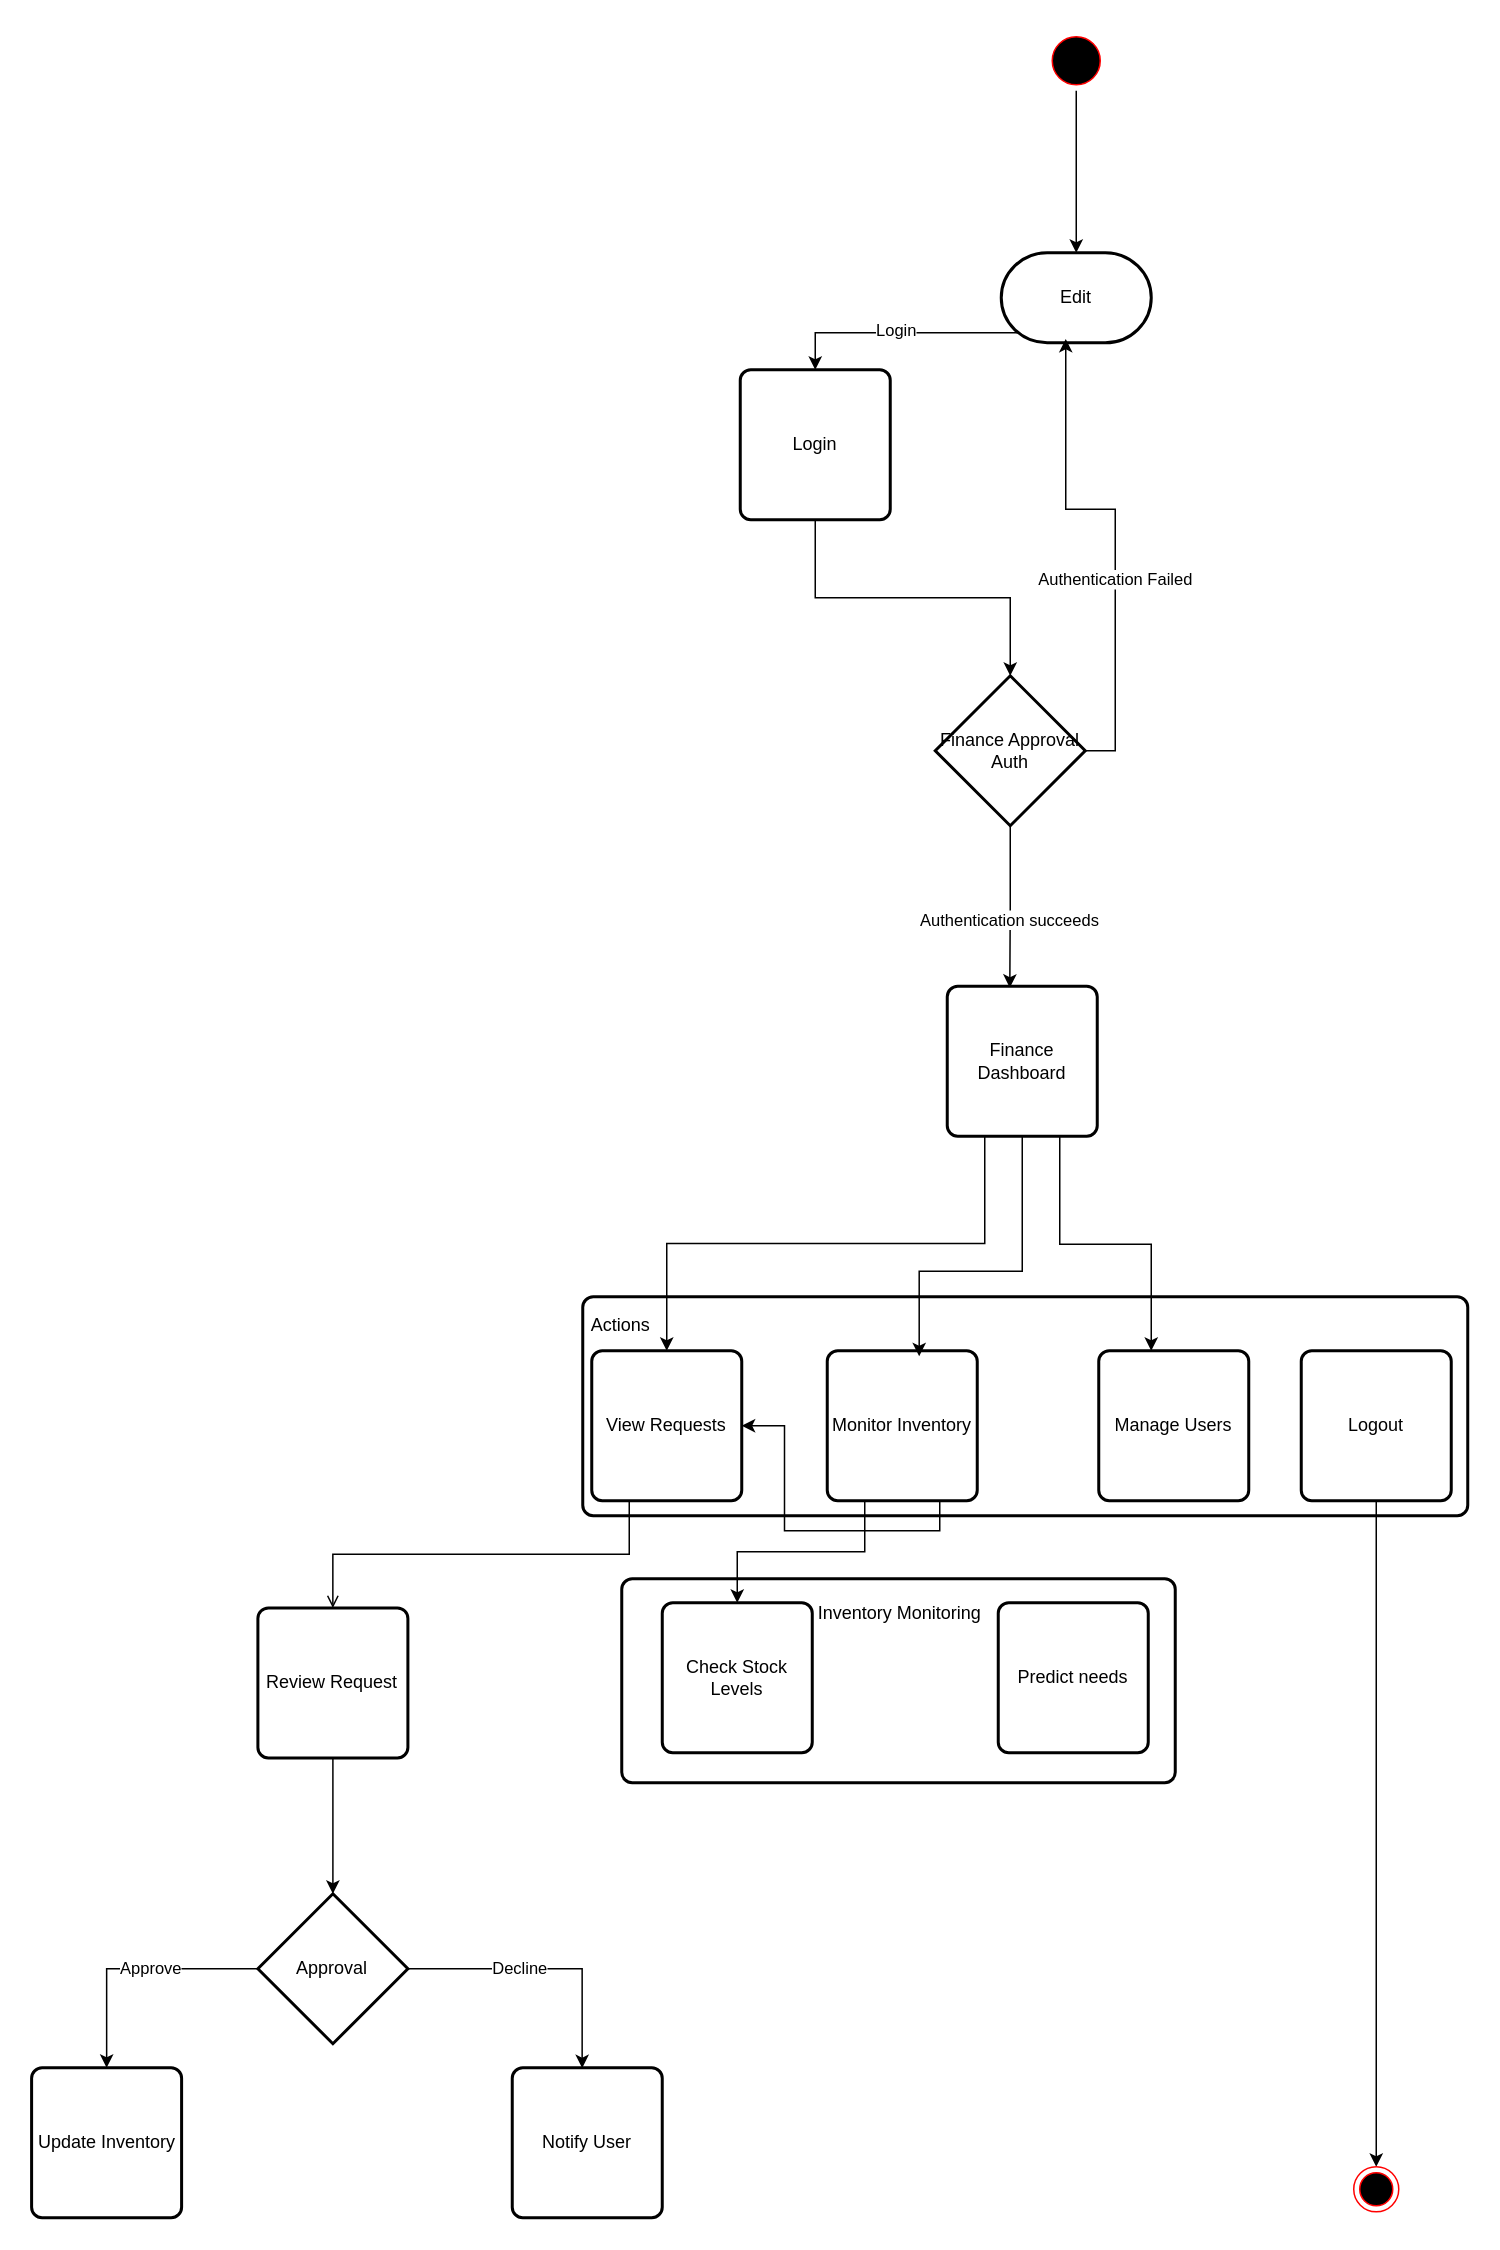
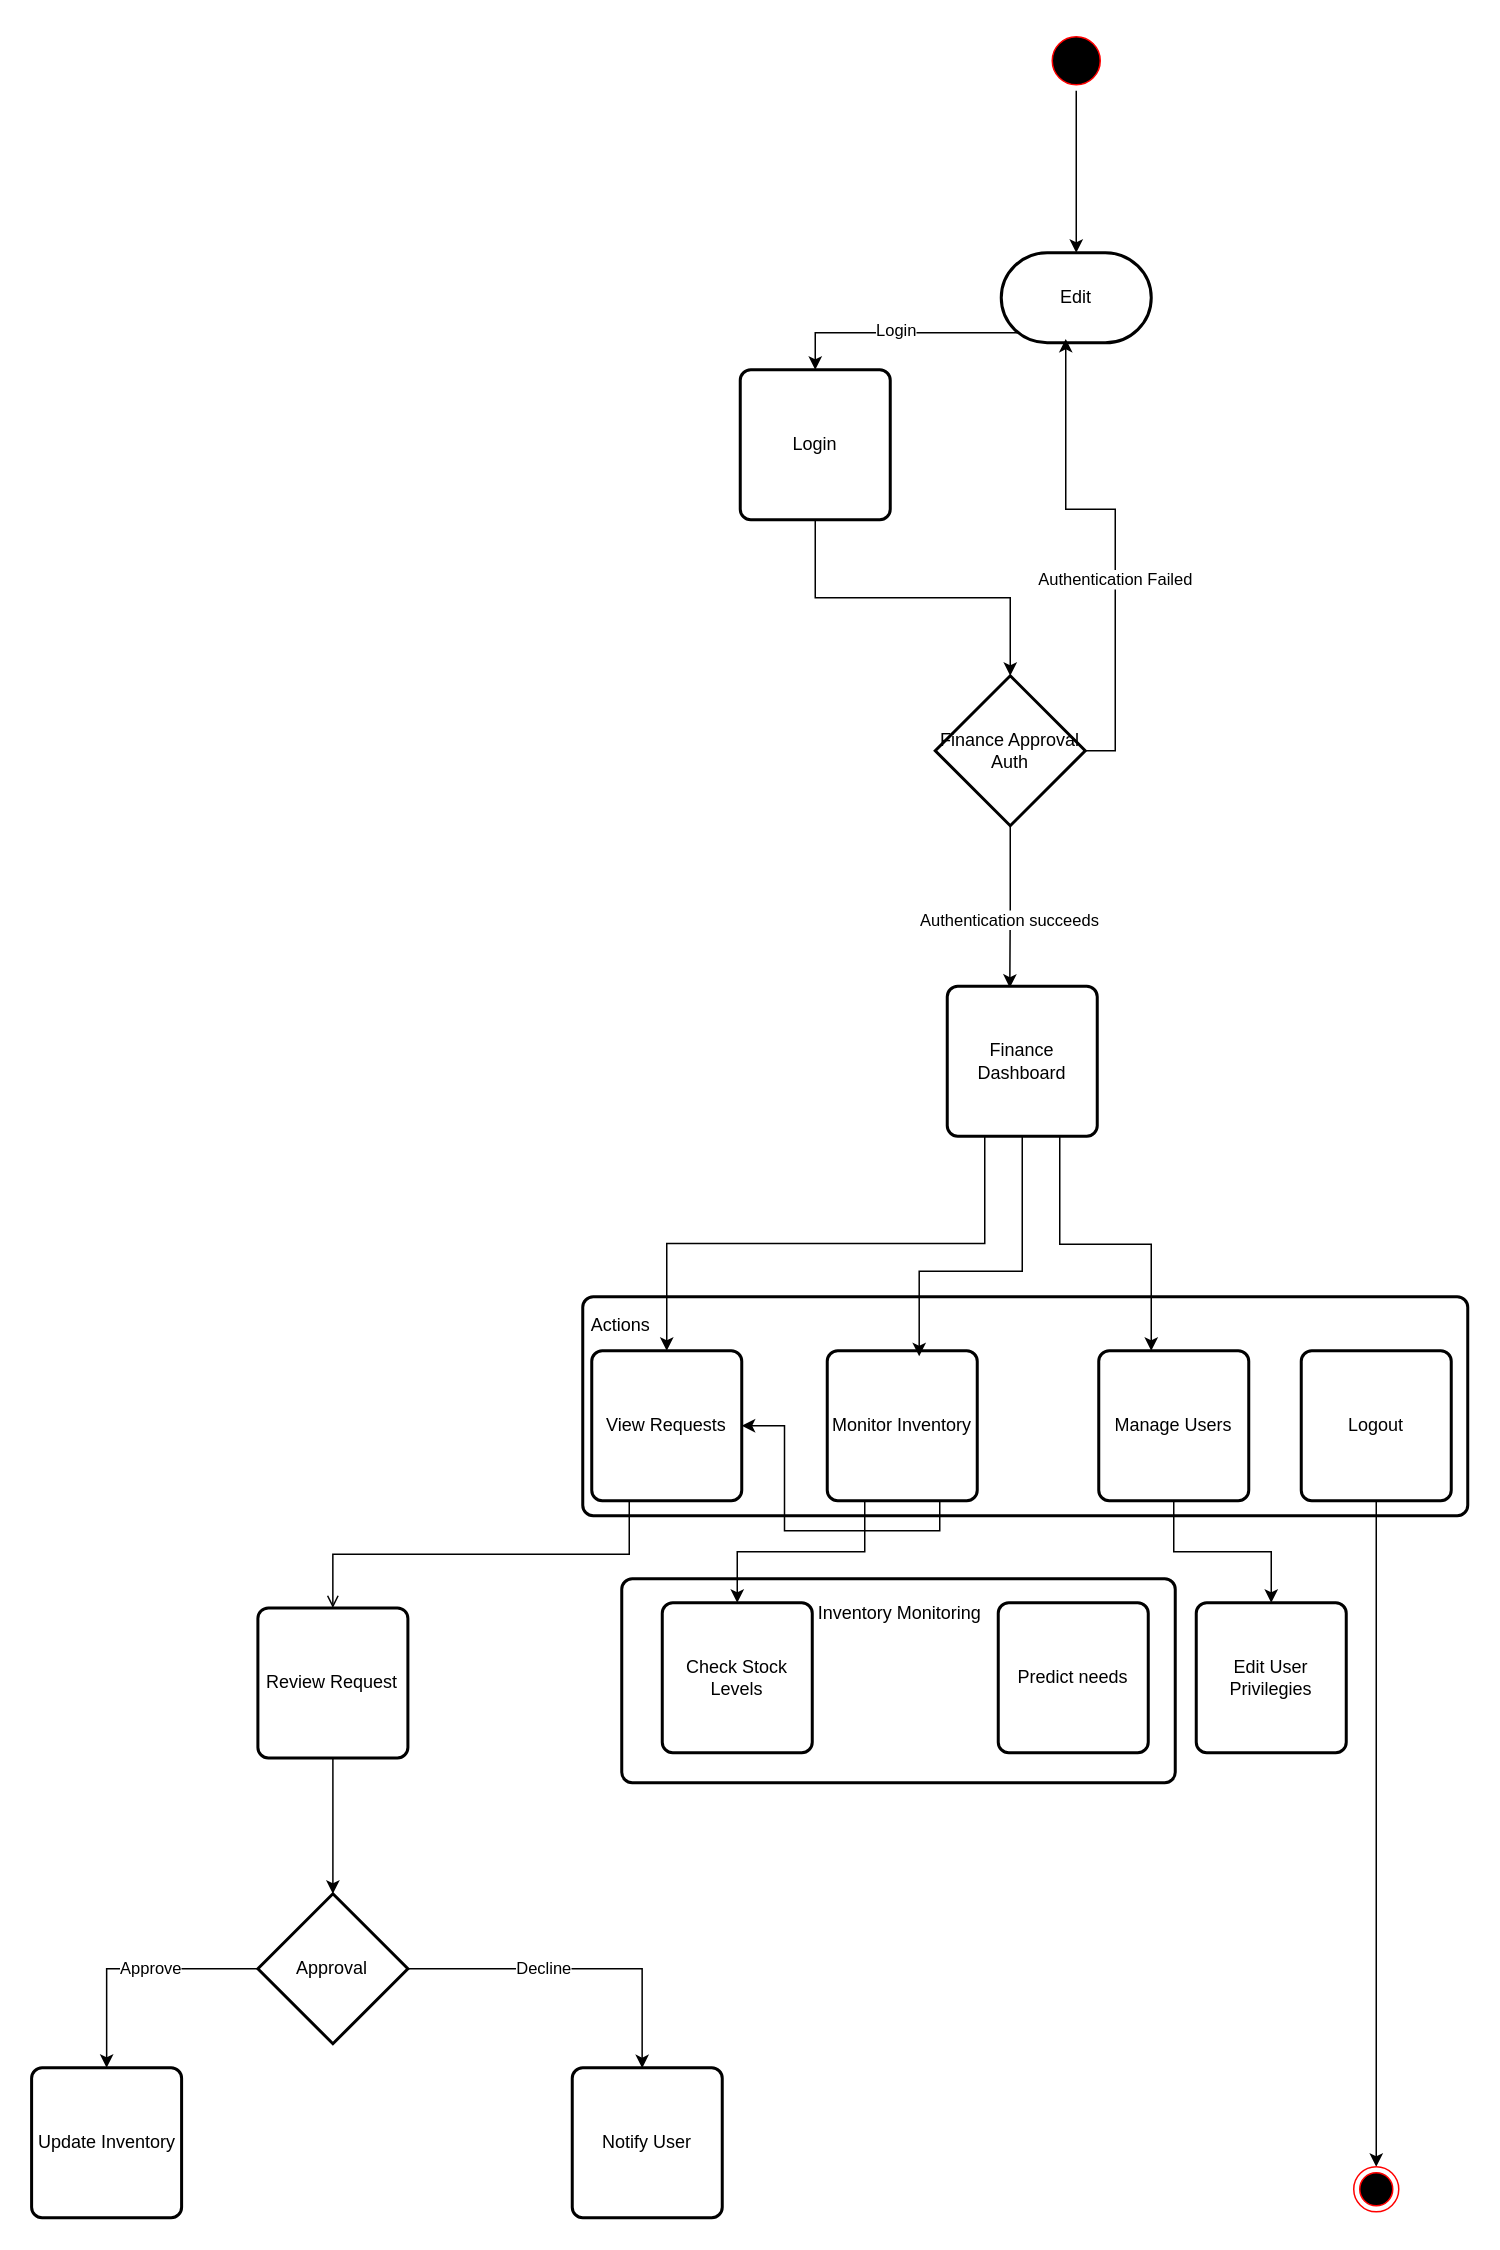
  <mxCell id="0" />
  <mxCell id="1" parent="0" />
  <mxCell id="2" value="" style="rounded=1;whiteSpace=wrap;html=1;absoluteArcSize=1;arcSize=14;strokeWidth=2;" parent="1" vertex="1"><mxGeometry x="414" y="1052" width="369" height="136" as="geometry" /></mxCell>
  <mxCell id="3" style="edgeStyle=orthogonalEdgeStyle;rounded=0;orthogonalLoop=1;jettySize=auto;html=1;exitX=0.5;exitY=1;exitDx=0;exitDy=0;" parent="1" source="4" target="7" edge="1"><mxGeometry relative="1" as="geometry" /></mxCell>
  <mxCell id="4" value="" style="ellipse;html=1;shape=startState;fillColor=#000000;strokeColor=#ff0000;" parent="1" vertex="1"><mxGeometry x="697" y="20" width="40" height="40" as="geometry" /></mxCell>
  <mxCell id="5" style="edgeStyle=orthogonalEdgeStyle;rounded=0;orthogonalLoop=1;jettySize=auto;html=1;exitX=0.11;exitY=0.89;exitDx=0;exitDy=0;exitPerimeter=0;" parent="1" source="7" target="9" edge="1"><mxGeometry relative="1" as="geometry" /></mxCell>
  <mxCell id="6" value="Login" style="edgeLabel;html=1;align=center;verticalAlign=middle;resizable=0;points=[];" parent="5" vertex="1" connectable="0"><mxGeometry x="0.032" y="-2" relative="1" as="geometry"><mxPoint as="offset" /></mxGeometry></mxCell>
  <mxCell id="7" value="Edit" style="strokeWidth=2;html=1;shape=mxgraph.flowchart.terminator;whiteSpace=wrap;" parent="1" vertex="1"><mxGeometry x="667" y="168" width="100" height="60" as="geometry" /></mxCell>
  <mxCell id="8" style="edgeStyle=orthogonalEdgeStyle;rounded=0;orthogonalLoop=1;jettySize=auto;html=1;exitX=0.5;exitY=1;exitDx=0;exitDy=0;" parent="1" source="9" target="12" edge="1"><mxGeometry relative="1" as="geometry"><mxPoint x="640.857" y="471.714" as="targetPoint" /></mxGeometry></mxCell>
  <mxCell id="9" value="Login" style="rounded=1;whiteSpace=wrap;html=1;absoluteArcSize=1;arcSize=14;strokeWidth=2;" parent="1" vertex="1"><mxGeometry x="493" y="246" width="100" height="100" as="geometry" /></mxCell>
  <mxCell id="10" style="edgeStyle=orthogonalEdgeStyle;rounded=0;orthogonalLoop=1;jettySize=auto;html=1;exitX=0.5;exitY=1;exitDx=0;exitDy=0;exitPerimeter=0;entryX=0.417;entryY=0.01;entryDx=0;entryDy=0;entryPerimeter=0;" parent="1" source="12" target="18" edge="1"><mxGeometry relative="1" as="geometry"><mxPoint x="672.857" y="647.143" as="targetPoint" /></mxGeometry></mxCell>
  <mxCell id="11" value="Authentication succeeds&amp;nbsp;" style="edgeLabel;html=1;align=center;verticalAlign=middle;resizable=0;points=[];" parent="10" vertex="1" connectable="0"><mxGeometry x="0.167" y="1" relative="1" as="geometry"><mxPoint as="offset" /></mxGeometry></mxCell>
  <mxCell id="12" value="Finance Approval Auth" style="strokeWidth=2;html=1;shape=mxgraph.flowchart.decision;whiteSpace=wrap;" parent="1" vertex="1"><mxGeometry x="622.997" y="450.004" width="100" height="100" as="geometry" /></mxCell>
  <mxCell id="13" style="edgeStyle=orthogonalEdgeStyle;rounded=0;orthogonalLoop=1;jettySize=auto;html=1;exitX=1;exitY=0.5;exitDx=0;exitDy=0;exitPerimeter=0;entryX=0.43;entryY=0.957;entryDx=0;entryDy=0;entryPerimeter=0;" parent="1" source="12" target="7" edge="1"><mxGeometry relative="1" as="geometry" /></mxCell>
  <mxCell id="14" value="Authentication Failed" style="edgeLabel;html=1;align=center;verticalAlign=middle;resizable=0;points=[];" parent="13" vertex="1" connectable="0"><mxGeometry x="-0.178" y="1" relative="1" as="geometry"><mxPoint as="offset" /></mxGeometry></mxCell>
  <mxCell id="15" value="" style="rounded=1;whiteSpace=wrap;html=1;absoluteArcSize=1;arcSize=14;strokeWidth=2;" parent="1" vertex="1"><mxGeometry x="388" y="864" width="590" height="146" as="geometry" /></mxCell>
  <mxCell id="16" style="edgeStyle=orthogonalEdgeStyle;rounded=0;orthogonalLoop=1;jettySize=auto;html=1;exitX=0.25;exitY=1;exitDx=0;exitDy=0;" parent="1" source="18" target="21" edge="1"><mxGeometry relative="1" as="geometry" /></mxCell>
  <mxCell id="17" style="edgeStyle=orthogonalEdgeStyle;rounded=0;orthogonalLoop=1;jettySize=auto;html=1;exitX=0.75;exitY=1;exitDx=0;exitDy=0;" parent="1" source="18" target="28" edge="1"><mxGeometry relative="1" as="geometry"><Array as="points"><mxPoint x="706" y="829" /><mxPoint x="767" y="829" /></Array></mxGeometry></mxCell>
  <mxCell id="18" value="Finance Dashboard" style="rounded=1;whiteSpace=wrap;html=1;absoluteArcSize=1;arcSize=14;strokeWidth=2;" parent="1" vertex="1"><mxGeometry x="631" y="657" width="100" height="100" as="geometry" /></mxCell>
  <mxCell id="19" value="Actions" style="text;html=1;align=center;verticalAlign=middle;resizable=0;points=[];autosize=1;strokeColor=none;fillColor=none;" parent="1" vertex="1"><mxGeometry x="384" y="870" width="57" height="26" as="geometry" /></mxCell>
  <mxCell id="20" style="edgeStyle=orthogonalEdgeStyle;rounded=0;orthogonalLoop=1;jettySize=auto;html=1;exitX=0.25;exitY=1;exitDx=0;exitDy=0;endArrow=open;" parent="1" source="21" target="31" edge="1"><mxGeometry relative="1" as="geometry"><mxPoint x="221.429" y="1121.429" as="targetPoint" /></mxGeometry></mxCell>
  <mxCell id="21" value="View Requests" style="rounded=1;whiteSpace=wrap;html=1;absoluteArcSize=1;arcSize=14;strokeWidth=2;" parent="1" vertex="1"><mxGeometry x="394" y="900" width="100" height="100" as="geometry" /></mxCell>
  <mxCell id="22" style="edgeStyle=orthogonalEdgeStyle;rounded=0;orthogonalLoop=1;jettySize=auto;html=1;exitX=0.25;exitY=1;exitDx=0;exitDy=0;" parent="1" source="24" target="32" edge="1"><mxGeometry relative="1" as="geometry"><mxPoint x="460.857" y="1110.571" as="targetPoint" /></mxGeometry></mxCell>
  <mxCell id="23" style="edgeStyle=orthogonalEdgeStyle;rounded=0;orthogonalLoop=1;jettySize=auto;html=1;exitX=0.75;exitY=1;exitDx=0;exitDy=0;" parent="1" source="24" target="21" edge="1"><mxGeometry relative="1" as="geometry"><mxPoint x="663.444" y="1078.333" as="targetPoint" /></mxGeometry></mxCell>
  <mxCell id="24" value="Monitor Inventory" style="rounded=1;whiteSpace=wrap;html=1;absoluteArcSize=1;arcSize=14;strokeWidth=2;" parent="1" vertex="1"><mxGeometry x="551" y="900" width="100" height="100" as="geometry" /></mxCell>
+ <mxCell id="25" style="edgeStyle=orthogonalEdgeStyle;rounded=0;orthogonalLoop=1;jettySize=auto;html=1;exitX=0.5;exitY=1;exitDx=0;exitDy=0;" parent="1" source="28" target="33" edge="1"><mxGeometry relative="1" as="geometry"><mxPoint x="767.143" y="1071.714" as="targetPoint" /></mxGeometry></mxCell>
  <mxCell id="26" style="edgeStyle=orthogonalEdgeStyle;rounded=0;orthogonalLoop=1;jettySize=auto;html=1;exitX=0.5;exitY=1;exitDx=0;exitDy=0;entryX=0.5;entryY=0;entryDx=0;entryDy=0;" parent="1" source="27" target="41" edge="1"><mxGeometry relative="1" as="geometry" /></mxCell>
  <mxCell id="27" value="Logout" style="rounded=1;whiteSpace=wrap;html=1;absoluteArcSize=1;arcSize=14;strokeWidth=2;" parent="1" vertex="1"><mxGeometry x="867" y="900" width="100" height="100" as="geometry" /></mxCell>
  <mxCell id="28" value="Manage Users" style="rounded=1;whiteSpace=wrap;html=1;absoluteArcSize=1;arcSize=14;strokeWidth=2;" parent="1" vertex="1"><mxGeometry x="732" y="900" width="100" height="100" as="geometry" /></mxCell>
  <mxCell id="29" style="edgeStyle=orthogonalEdgeStyle;rounded=0;orthogonalLoop=1;jettySize=auto;html=1;exitX=0.5;exitY=1;exitDx=0;exitDy=0;entryX=0.613;entryY=0.037;entryDx=0;entryDy=0;entryPerimeter=0;" parent="1" source="18" target="24" edge="1"><mxGeometry relative="1" as="geometry"><Array as="points"><mxPoint x="681" y="847" /><mxPoint x="612" y="847" /></Array></mxGeometry></mxCell>
  <mxCell id="30" style="edgeStyle=orthogonalEdgeStyle;rounded=0;orthogonalLoop=1;jettySize=auto;html=1;exitX=0.5;exitY=1;exitDx=0;exitDy=0;" parent="1" source="31" target="38" edge="1"><mxGeometry relative="1" as="geometry"><mxPoint x="221.429" y="1258" as="targetPoint" /></mxGeometry></mxCell>
  <mxCell id="31" value="Review Request" style="rounded=1;whiteSpace=wrap;html=1;absoluteArcSize=1;arcSize=14;strokeWidth=2;" parent="1" vertex="1"><mxGeometry x="171.429" y="1071.429" width="100" height="100" as="geometry" /></mxCell>
  <mxCell id="32" value="Check Stock Levels" style="rounded=1;whiteSpace=wrap;html=1;absoluteArcSize=1;arcSize=14;strokeWidth=2;" parent="1" vertex="1"><mxGeometry x="441.007" y="1068.001" width="100" height="100" as="geometry" /></mxCell>
+ <mxCell id="33" value="Edit User Privilegies" style="rounded=1;whiteSpace=wrap;html=1;absoluteArcSize=1;arcSize=14;strokeWidth=2;" parent="1" vertex="1"><mxGeometry x="797.003" y="1068.004" width="100" height="100" as="geometry" /></mxCell>
  <mxCell id="34" style="edgeStyle=orthogonalEdgeStyle;rounded=0;orthogonalLoop=1;jettySize=auto;html=1;entryX=0.466;entryY=0.003;entryDx=0;entryDy=0;entryPerimeter=0;" parent="1" source="38" target="39" edge="1"><mxGeometry relative="1" as="geometry"><mxPoint x="407.143" y="1402" as="targetPoint" /></mxGeometry></mxCell>
  <mxCell id="35" value="Decline" style="edgeLabel;html=1;align=center;verticalAlign=middle;resizable=0;points=[];" parent="34" vertex="1" connectable="0"><mxGeometry x="-0.189" y="1" relative="1" as="geometry"><mxPoint as="offset" /></mxGeometry></mxCell>
  <mxCell id="36" style="edgeStyle=orthogonalEdgeStyle;rounded=0;orthogonalLoop=1;jettySize=auto;html=1;exitX=0;exitY=0.5;exitDx=0;exitDy=0;exitPerimeter=0;" parent="1" source="38" target="40" edge="1"><mxGeometry relative="1" as="geometry"><mxPoint x="70.571" y="1420.286" as="targetPoint" /></mxGeometry></mxCell>
  <mxCell id="37" value="Approve" style="edgeLabel;html=1;align=center;verticalAlign=middle;resizable=0;points=[];" parent="36" vertex="1" connectable="0"><mxGeometry x="-0.135" y="-1" relative="1" as="geometry"><mxPoint as="offset" /></mxGeometry></mxCell>
  <mxCell id="38" value="Approval" style="strokeWidth=2;html=1;shape=mxgraph.flowchart.decision;whiteSpace=wrap;" parent="1" vertex="1"><mxGeometry x="171.429" y="1262" width="100" height="100" as="geometry" /></mxCell>
- <mxCell id="39" value="Notify User" style="rounded=1;whiteSpace=wrap;html=1;absoluteArcSize=1;arcSize=14;strokeWidth=2;" parent="1" vertex="1"><mxGeometry x="341.003" y="1378" width="100" height="100" as="geometry" /></mxCell>
+ <mxCell id="39" value="Notify User" style="rounded=1;whiteSpace=wrap;html=1;absoluteArcSize=1;arcSize=14;strokeWidth=2;" parent="1" vertex="1"><mxGeometry x="381.003" y="1378" width="100" height="100" as="geometry" /></mxCell>
  <mxCell id="40" value="Update Inventory" style="rounded=1;whiteSpace=wrap;html=1;absoluteArcSize=1;arcSize=14;strokeWidth=2;" parent="1" vertex="1"><mxGeometry x="20.571" y="1377.996" width="100" height="100" as="geometry" /></mxCell>
  <mxCell id="41" value="" style="ellipse;html=1;shape=endState;fillColor=#000000;strokeColor=#ff0000;" parent="1" vertex="1"><mxGeometry x="902" y="1444" width="30" height="30" as="geometry" /></mxCell>
  <mxCell id="42" value="Predict needs" style="rounded=1;whiteSpace=wrap;html=1;absoluteArcSize=1;arcSize=14;strokeWidth=2;" parent="1" vertex="1"><mxGeometry x="665.004" y="1068.003" width="100" height="100" as="geometry" /></mxCell>
  <mxCell id="43" value="Inventory Monitoring" style="text;html=1;align=center;verticalAlign=middle;resizable=0;points=[];autosize=1;strokeColor=none;fillColor=none;" parent="1" vertex="1"><mxGeometry x="535.5" y="1062" width="127" height="26" as="geometry" /></mxCell>
